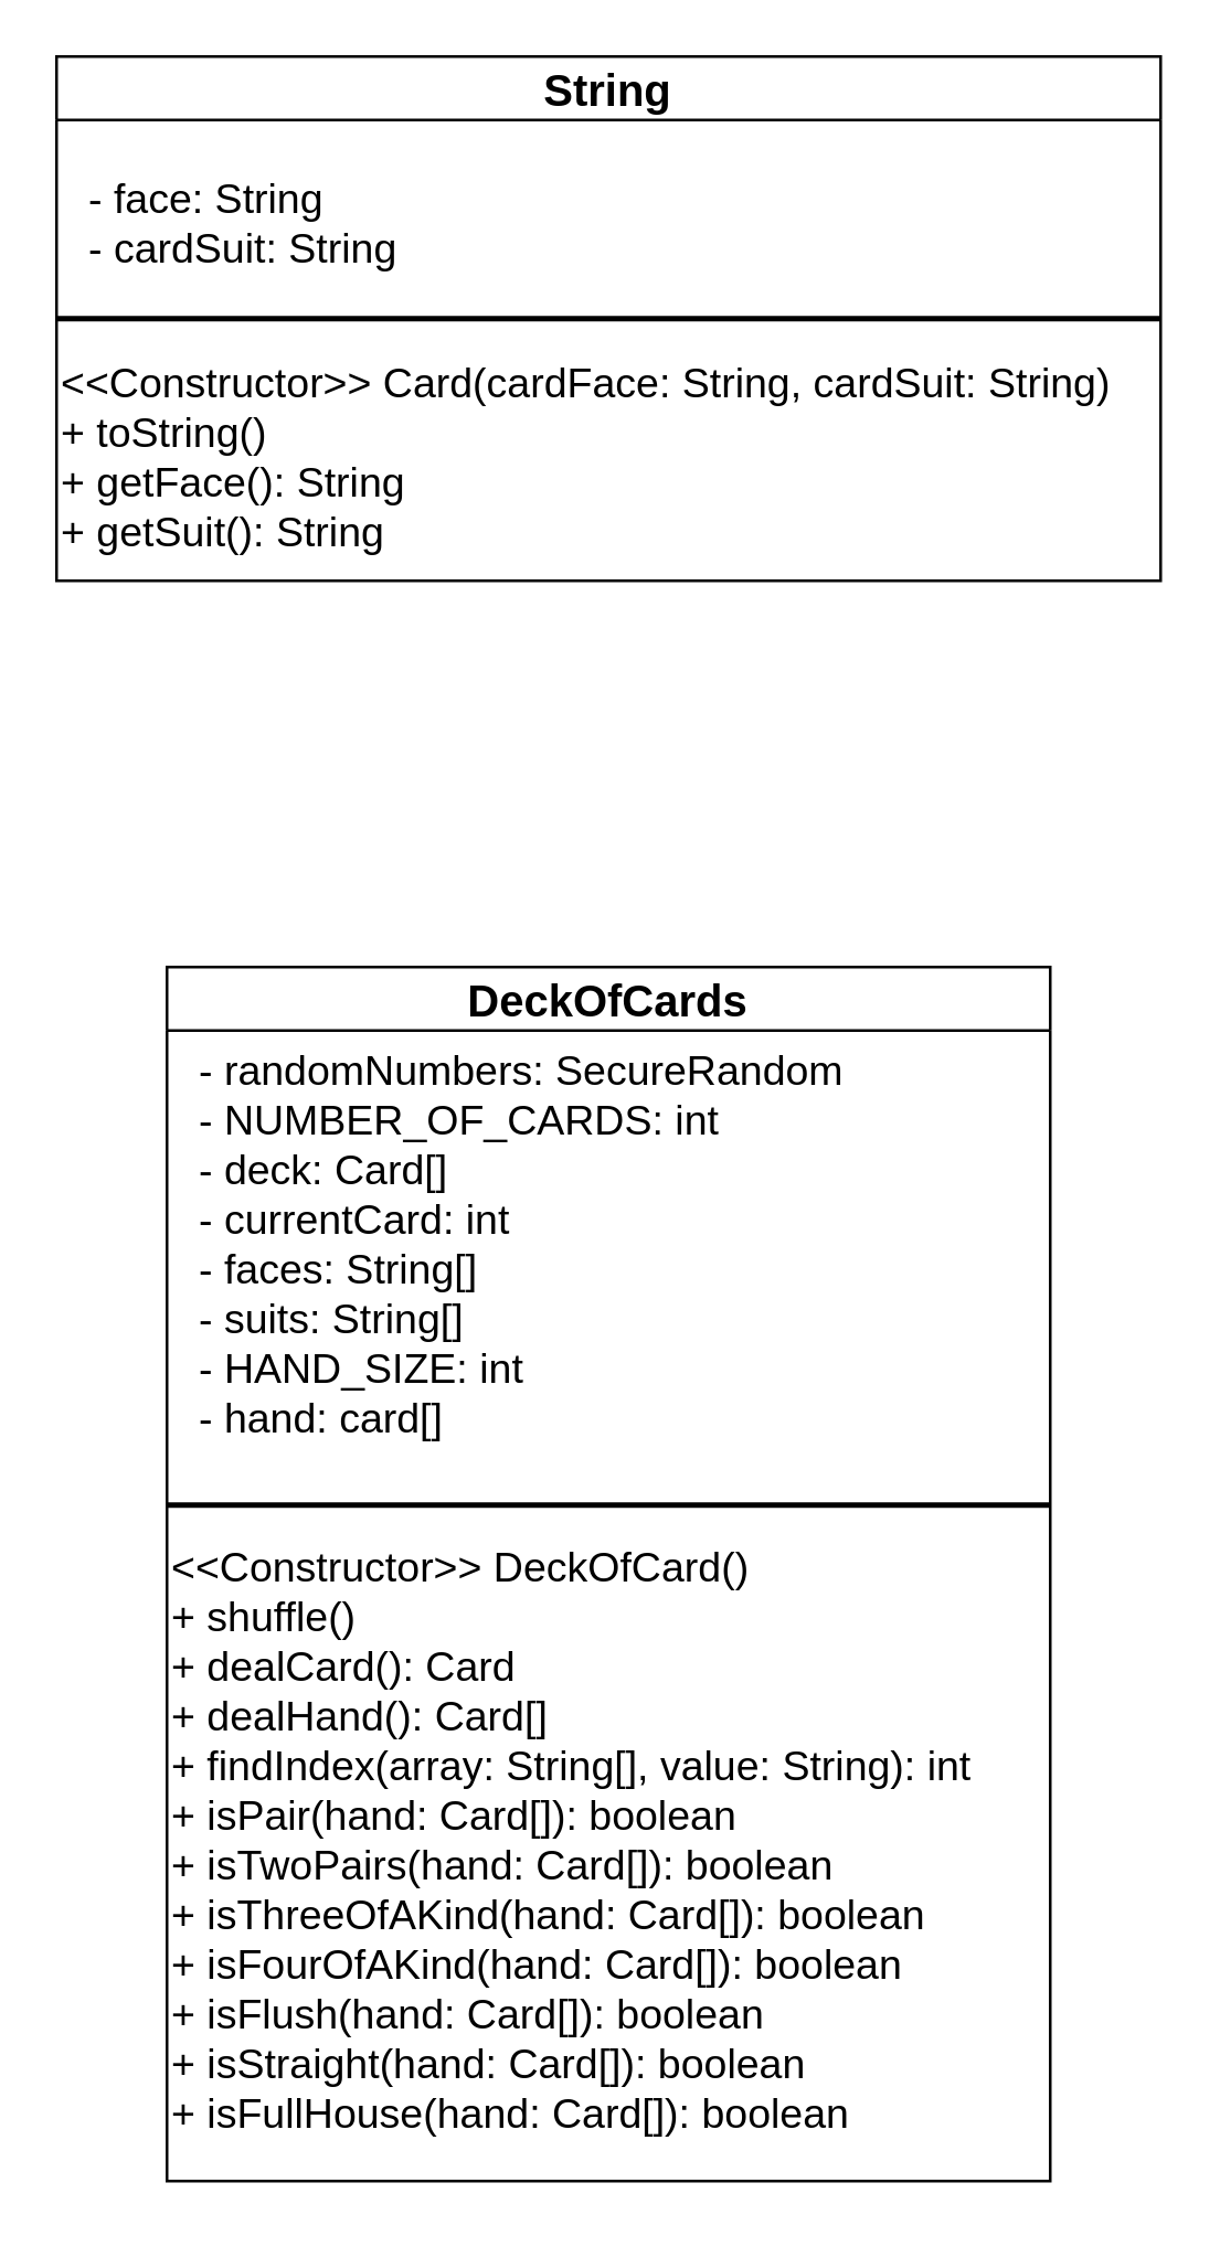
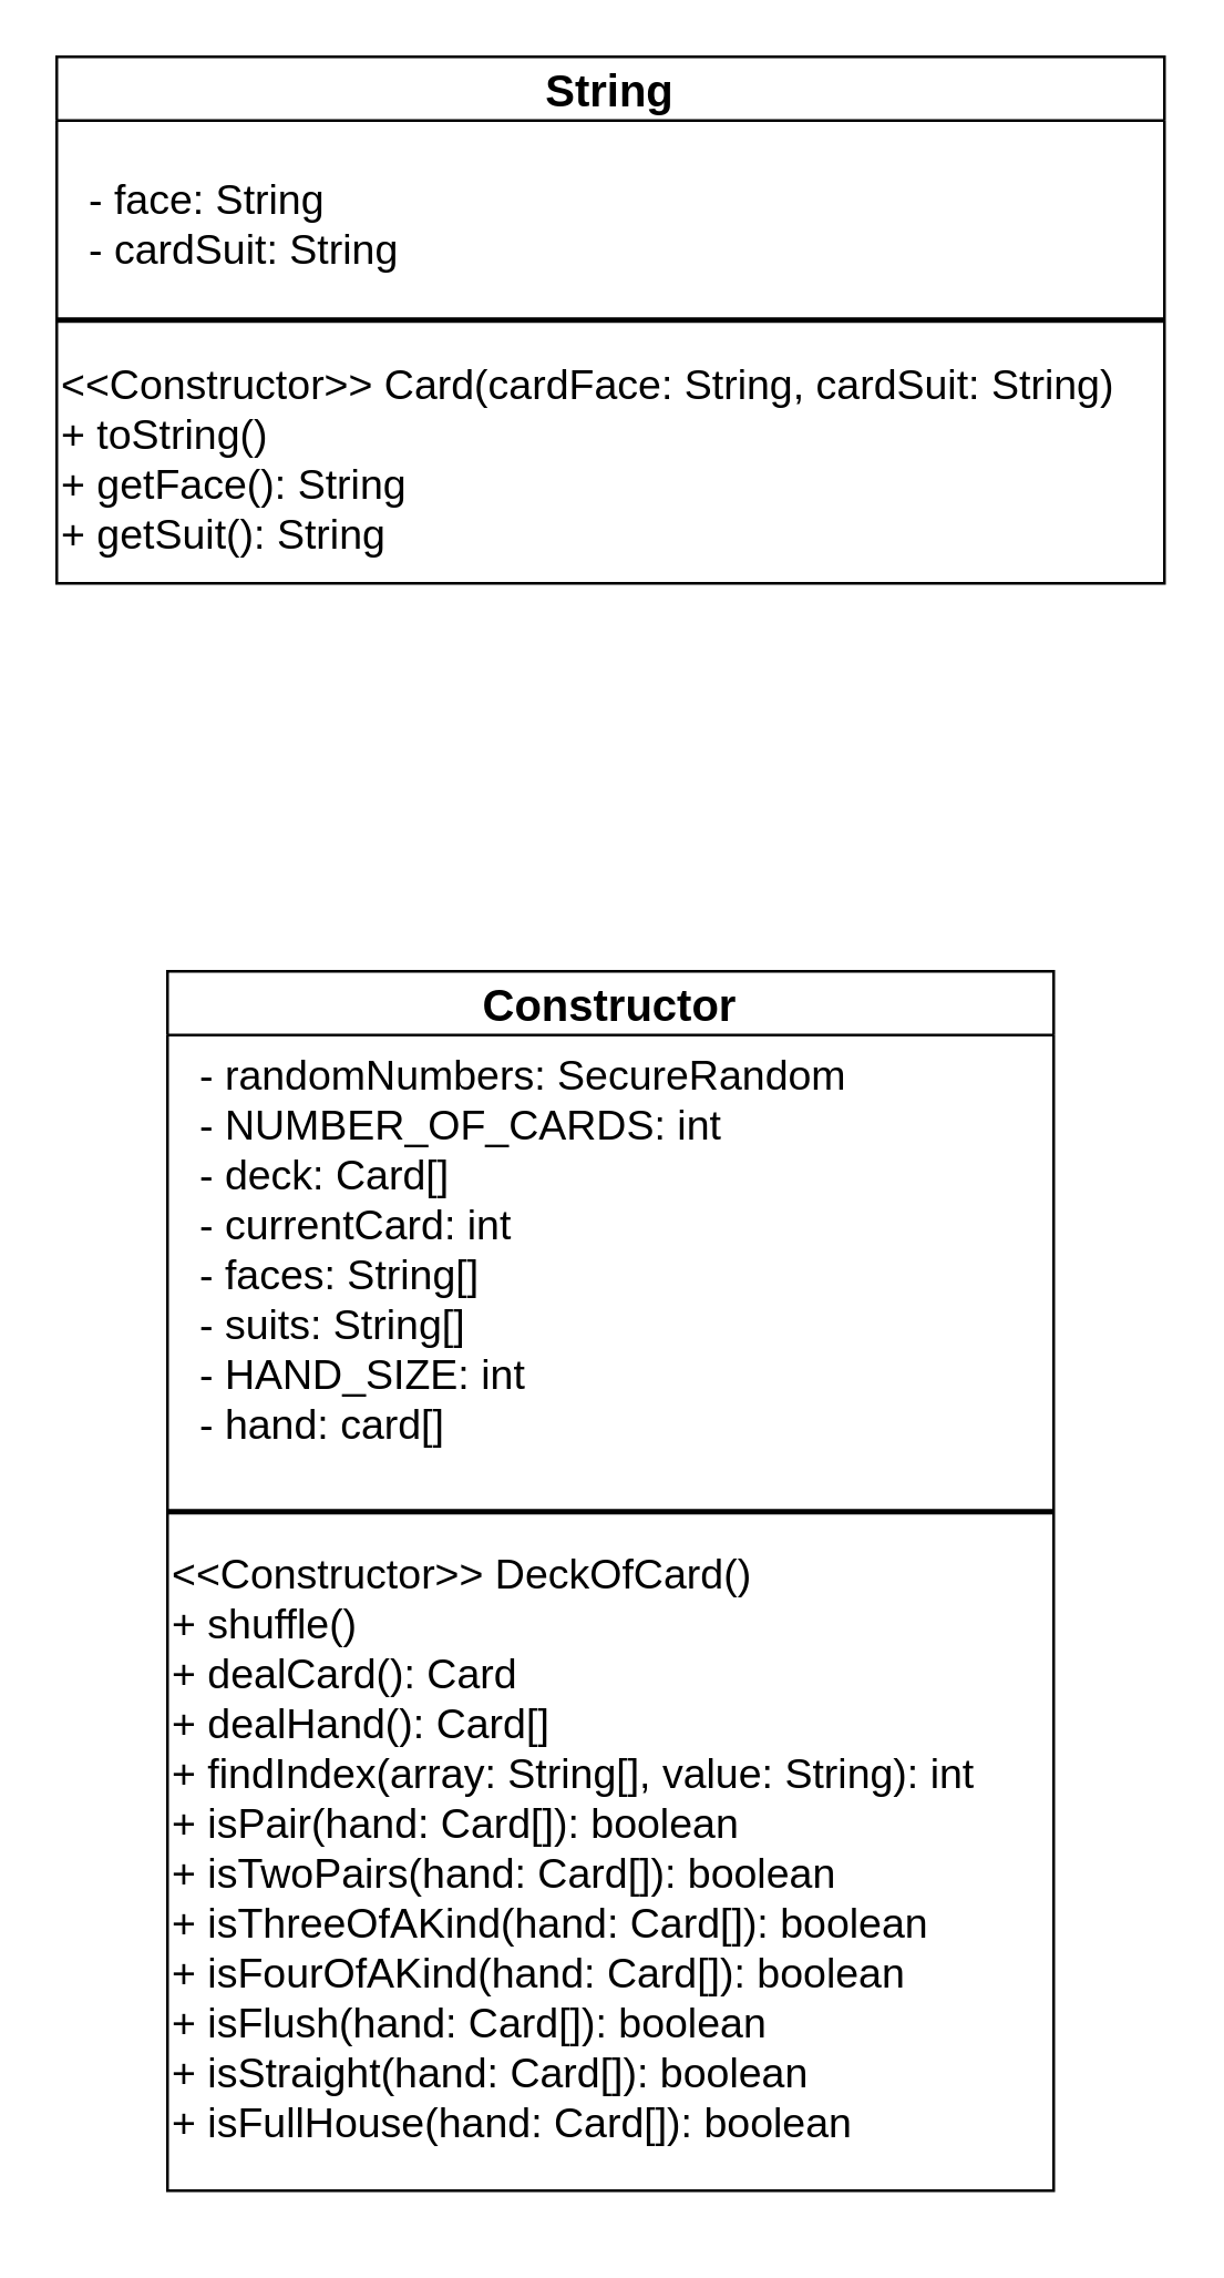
  <mxCell id="0" />
  <mxCell id="1" parent="0" />
  <mxCell id="2" value="String" style="swimlane;fontSize=16;startSize=23;" vertex="1" parent="1"><mxGeometry x="20" y="20" width="400" height="190" as="geometry" /></mxCell>
  <mxCell id="3" value="" style="line;strokeWidth=2;html=1;" vertex="1" parent="2"><mxGeometry y="90" width="400" height="10" as="geometry" /></mxCell>
  <mxCell id="4" value="&lt;font style=&quot;font-size: 15px;&quot;&gt;- face: String&lt;/font&gt;&lt;div style=&quot;font-size: 15px;&quot;&gt;&lt;font style=&quot;font-size: 15px;&quot;&gt;- cardSuit: String&lt;/font&gt;&lt;/div&gt;" style="text;html=1;align=left;verticalAlign=middle;resizable=0;points=[];autosize=1;strokeColor=none;fillColor=none;" vertex="1" parent="2"><mxGeometry x="10" y="35" width="110" height="50" as="geometry" /></mxCell>
  <mxCell id="5" value="&amp;lt;&amp;lt;Constructor&amp;gt;&amp;gt; Card(cardFace: String, cardSuit: String)&lt;div&gt;+ toString()&lt;/div&gt;&lt;div&gt;+ getFace(): String&lt;/div&gt;&lt;div&gt;+ getSuit(): String&lt;/div&gt;" style="text;html=1;align=left;verticalAlign=middle;resizable=0;points=[];autosize=1;strokeColor=none;fillColor=none;fontSize=15;" vertex="1" parent="2"><mxGeometry y="100" width="400" height="90" as="geometry" /></mxCell>
- <mxCell id="6" value="DeckOfCards" style="swimlane;fontSize=16;startSize=23;" vertex="1" parent="1"><mxGeometry x="60" y="350" width="320" height="440" as="geometry" /></mxCell>
+ <mxCell id="6" value="Constructor" style="swimlane;fontSize=16;startSize=23;" vertex="1" parent="1"><mxGeometry x="60" y="350" width="320" height="440" as="geometry" /></mxCell>
  <mxCell id="7" value="" style="line;strokeWidth=2;html=1;" vertex="1" parent="6"><mxGeometry y="190" width="320" height="10" as="geometry" /></mxCell>
  <mxCell id="8" value="&lt;font style=&quot;font-size: 15px;&quot;&gt;- randomNumbers: SecureRandom&lt;/font&gt;&lt;div style=&quot;font-size: 15px;&quot;&gt;&lt;font style=&quot;font-size: 15px;&quot;&gt;- NUMBER_OF_CARDS: int&lt;/font&gt;&lt;/div&gt;&lt;div style=&quot;font-size: 15px;&quot;&gt;&lt;font style=&quot;font-size: 15px;&quot;&gt;- deck: Card[]&lt;/font&gt;&lt;/div&gt;&lt;div style=&quot;font-size: 15px;&quot;&gt;&lt;font style=&quot;font-size: 15px;&quot;&gt;- currentCard: int&lt;/font&gt;&lt;/div&gt;&lt;div style=&quot;font-size: 15px;&quot;&gt;&lt;font style=&quot;font-size: 15px;&quot;&gt;- faces: String[]&lt;/font&gt;&lt;/div&gt;&lt;div style=&quot;font-size: 15px;&quot;&gt;- suits: String[]&lt;/div&gt;&lt;div style=&quot;font-size: 15px;&quot;&gt;- HAND_SIZE: int&lt;br&gt;- hand: card[]&lt;/div&gt;" style="text;html=1;align=left;verticalAlign=middle;resizable=0;points=[];autosize=1;strokeColor=none;fillColor=none;" vertex="1" parent="6"><mxGeometry x="10" y="20" width="260" height="160" as="geometry" /></mxCell>
  <mxCell id="9" value="&amp;lt;&amp;lt;Constructor&amp;gt;&amp;gt; DeckOfCard()&lt;div&gt;+ shuffle()&lt;/div&gt;&lt;div&gt;+ dealCard(): Card&lt;/div&gt;&lt;div&gt;+ dealHand(): Card[]&lt;/div&gt;&lt;div&gt;+ findIndex(array: String[], value: String): int&lt;/div&gt;&lt;div&gt;+ isPair(hand: Card[]): boolean&lt;/div&gt;&lt;div&gt;+ isTwoPairs(hand: Card[]): boolean&lt;/div&gt;&lt;div&gt;+ isThreeOfAKind(hand: Card[]): boolean&lt;/div&gt;&lt;div&gt;+ isFourOfAKind(hand: Card[]): boolean&lt;/div&gt;&lt;div&gt;+ isFlush(hand: Card[]): boolean&lt;/div&gt;&lt;div&gt;+ isStraight(hand: Card[]): boolean&lt;/div&gt;&lt;div&gt;+ isFullHouse(hand: Card[]): boolean&lt;/div&gt;&lt;div&gt;&lt;br&gt;&lt;/div&gt;" style="text;html=1;align=left;verticalAlign=middle;resizable=0;points=[];autosize=1;strokeColor=none;fillColor=none;fontSize=15;" vertex="1" parent="6"><mxGeometry y="200" width="310" height="250" as="geometry" /></mxCell>
